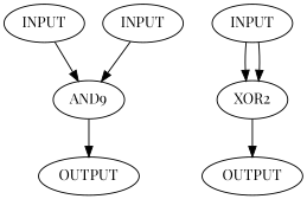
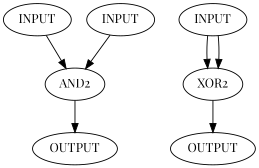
  digraph {
    fontname="Playfair Display"
    node [fontname="Playfair Display"]
    edge [fontname="Playfair Display"]
    n1 [label=INPUT]
-   n2 [label=AND9]
+   n2 [label=AND2]
    n3 [label=INPUT]
    n4 [label=INPUT]
    n5 [label=XOR2]
    n6 [label=OUTPUT]
    n7 [label=OUTPUT]
    n1 -> n2
    n2 -> n6
    n3 -> n2
    n4 -> n5
    n4 -> n5
    n5 -> n7
  }
